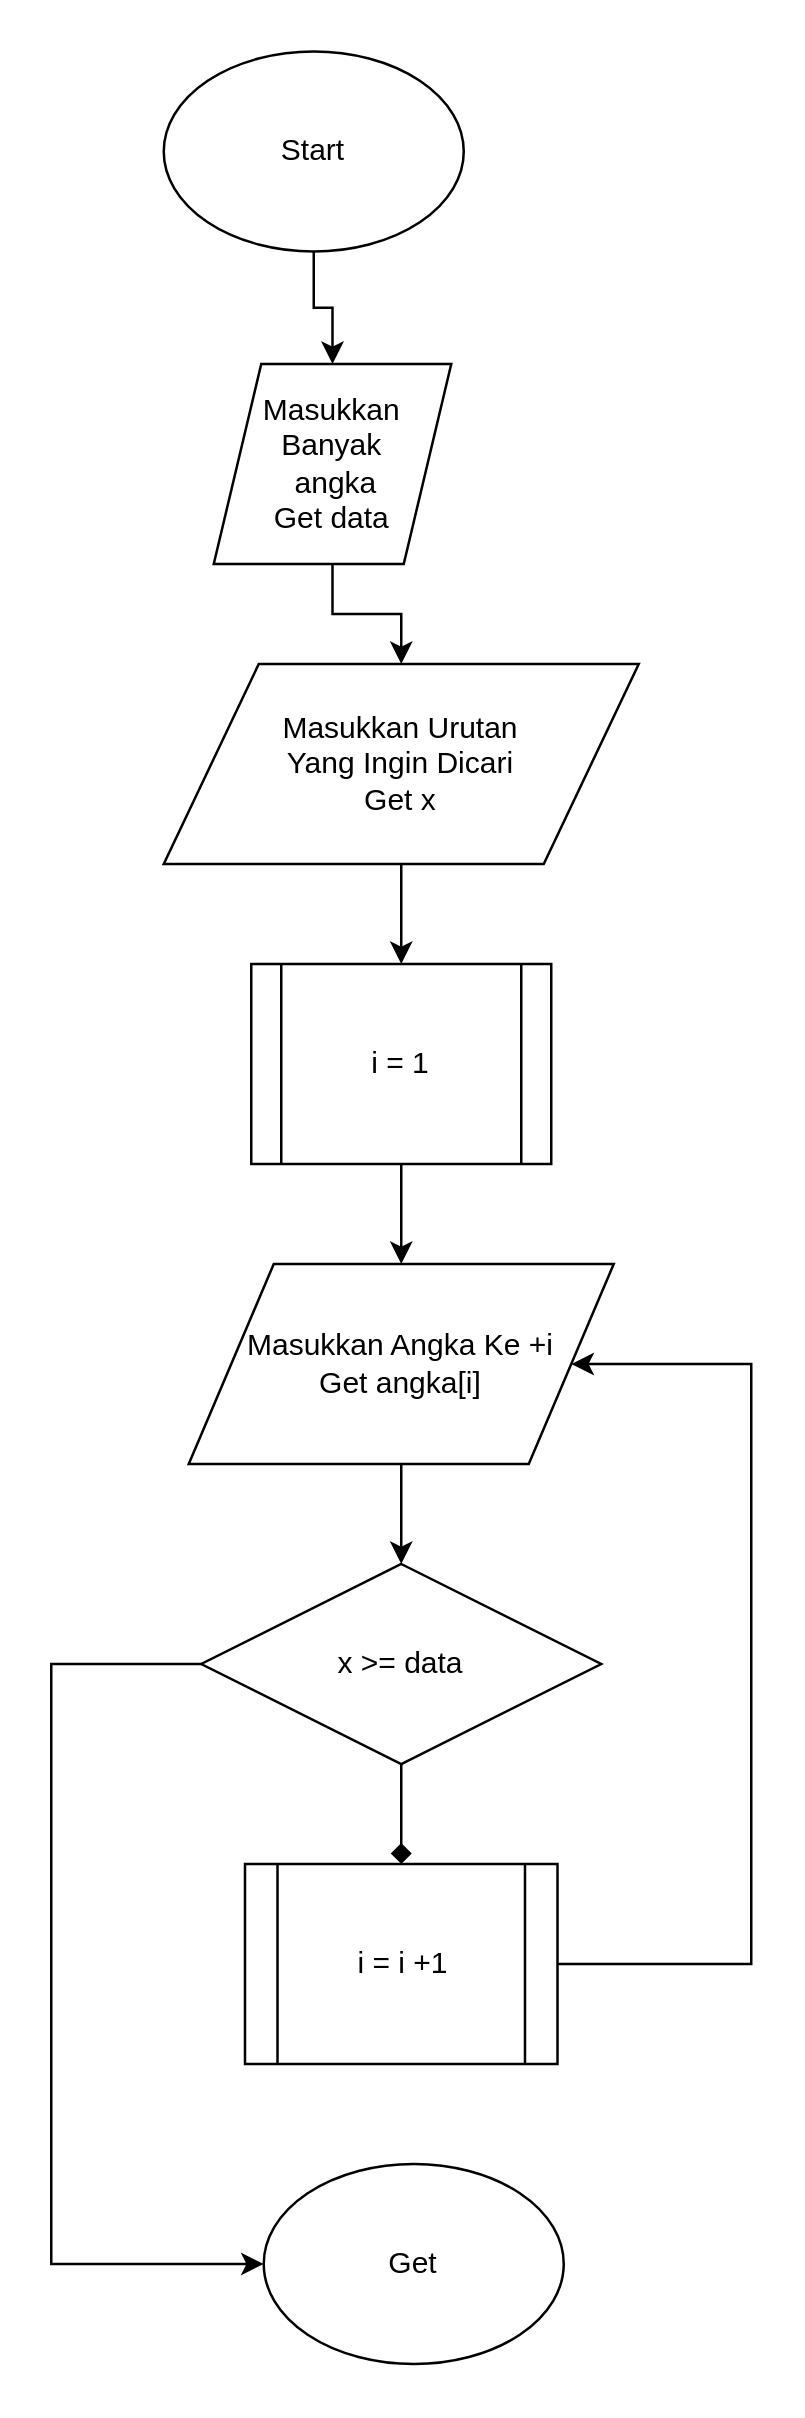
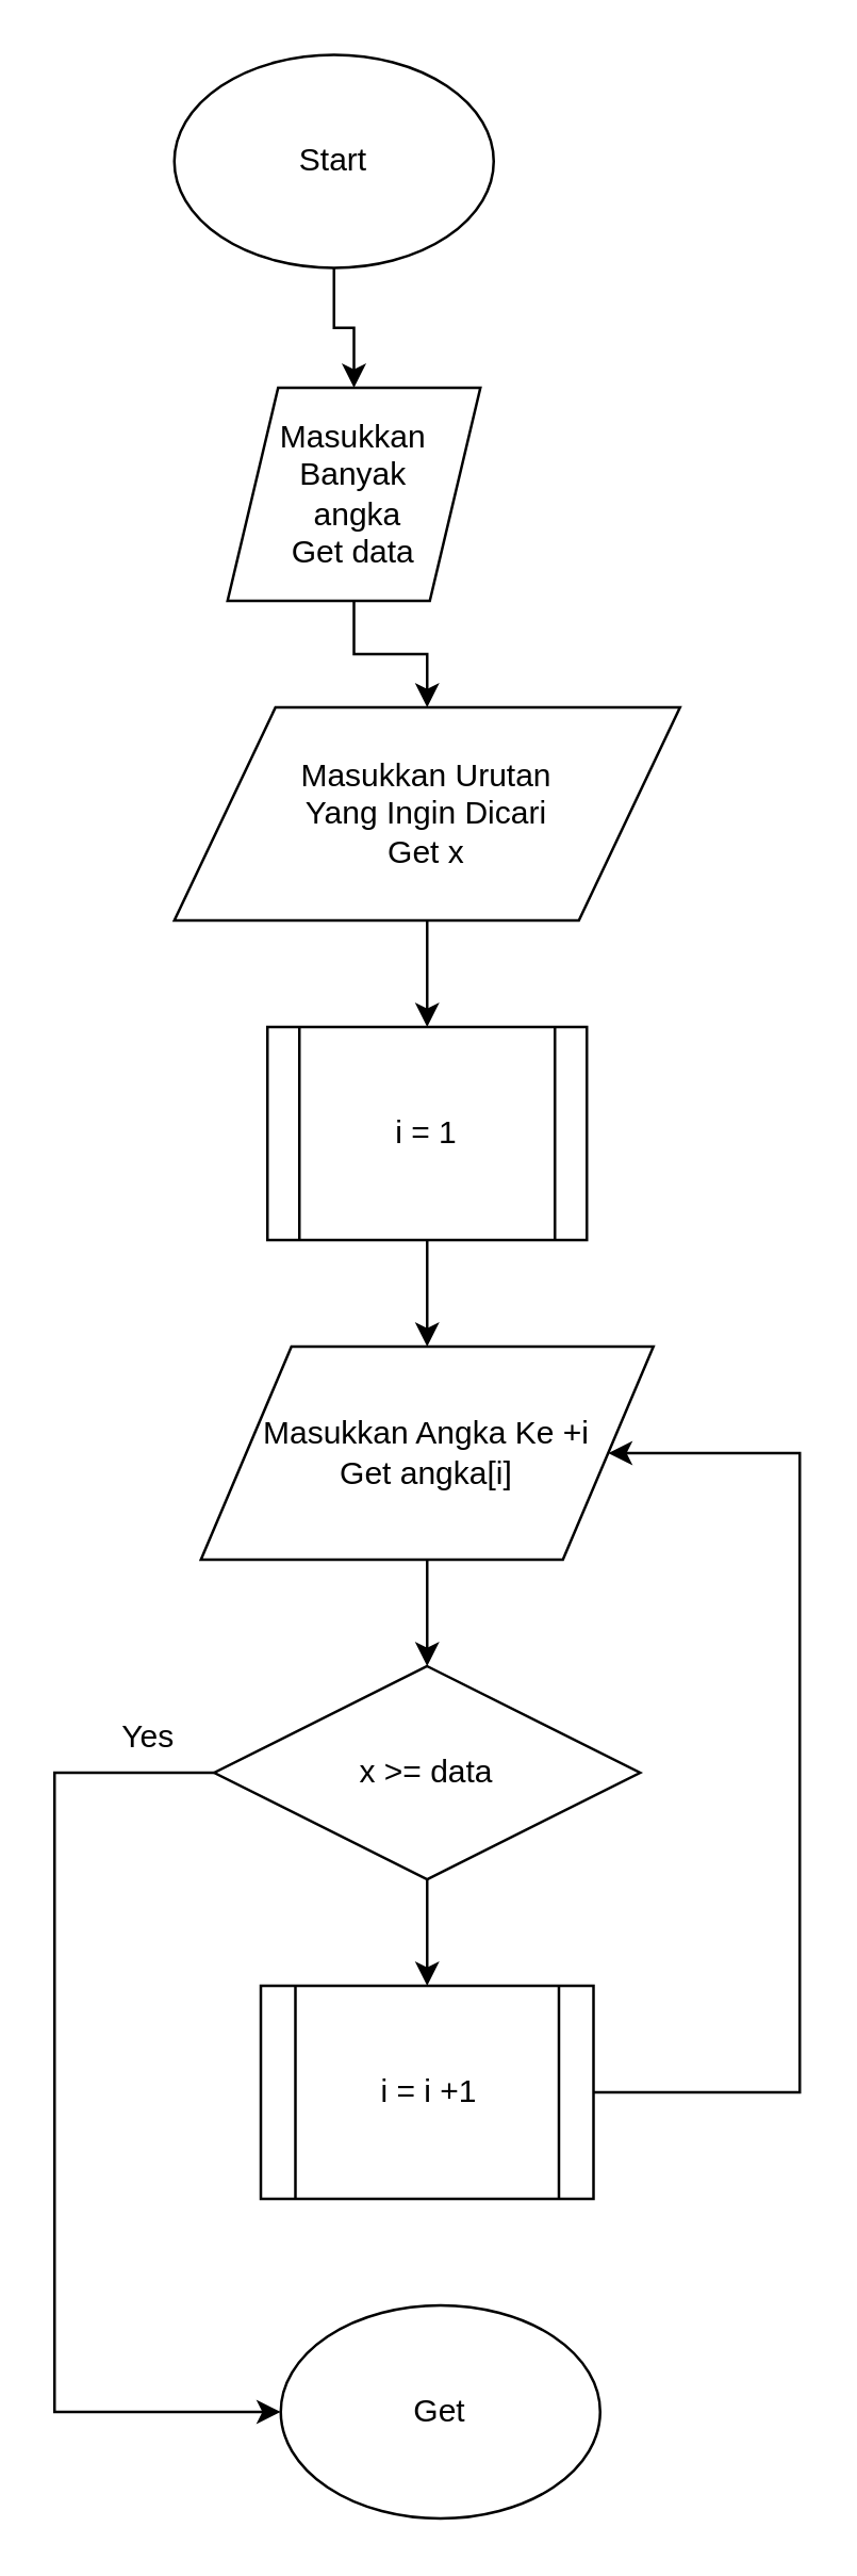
  <mxCell id="0" />
  <mxCell id="1" parent="0" />
  <mxCell id="2" value="" style="edgeStyle=orthogonalEdgeStyle;rounded=0;orthogonalLoop=1;jettySize=auto;html=1;" parent="1" source="3" target="5" edge="1"><mxGeometry relative="1" as="geometry" /></mxCell>
  <mxCell id="3" value="Start" style="ellipse;whiteSpace=wrap;html=1;" parent="1" vertex="1"><mxGeometry x="65" y="20" width="120" height="80" as="geometry" /></mxCell>
  <mxCell id="4" value="" style="edgeStyle=orthogonalEdgeStyle;rounded=0;orthogonalLoop=1;jettySize=auto;html=1;" parent="1" source="5" target="7" edge="1"><mxGeometry relative="1" as="geometry" /></mxCell>
  <mxCell id="5" value="Masukkan Banyak&lt;br&gt;&amp;nbsp;angka&lt;br&gt;Get data" style="shape=parallelogram;perimeter=parallelogramPerimeter;whiteSpace=wrap;html=1;" parent="1" vertex="1"><mxGeometry x="85" y="145" width="95" height="80" as="geometry" /></mxCell>
  <mxCell id="6" value="" style="edgeStyle=orthogonalEdgeStyle;rounded=0;orthogonalLoop=1;jettySize=auto;html=1;" parent="1" source="7" target="9" edge="1"><mxGeometry relative="1" as="geometry" /></mxCell>
  <mxCell id="7" value="Masukkan Urutan &lt;br&gt;Yang Ingin Dicari&lt;br&gt;Get x" style="shape=parallelogram;perimeter=parallelogramPerimeter;whiteSpace=wrap;html=1;" parent="1" vertex="1"><mxGeometry x="65" y="265" width="190" height="80" as="geometry" /></mxCell>
  <mxCell id="8" value="" style="edgeStyle=orthogonalEdgeStyle;rounded=0;orthogonalLoop=1;jettySize=auto;html=1;" parent="1" source="9" target="11" edge="1"><mxGeometry relative="1" as="geometry" /></mxCell>
  <mxCell id="9" value="i = 1" style="shape=process;whiteSpace=wrap;html=1;backgroundOutline=1;" parent="1" vertex="1"><mxGeometry x="100" y="385" width="120" height="80" as="geometry" /></mxCell>
  <mxCell id="10" value="" style="edgeStyle=orthogonalEdgeStyle;rounded=0;orthogonalLoop=1;jettySize=auto;html=1;" parent="1" source="11" target="14" edge="1"><mxGeometry relative="1" as="geometry" /></mxCell>
  <mxCell id="11" value="Masukkan Angka Ke +i&lt;br&gt;Get angka[i]" style="shape=parallelogram;perimeter=parallelogramPerimeter;whiteSpace=wrap;html=1;" parent="1" vertex="1"><mxGeometry x="75" y="505" width="170" height="80" as="geometry" /></mxCell>
- <mxCell id="12" value="" style="edgeStyle=orthogonalEdgeStyle;rounded=0;orthogonalLoop=1;jettySize=auto;html=1;endArrow=diamond;" parent="1" source="14" target="16" edge="1"><mxGeometry relative="1" as="geometry" /></mxCell>
+ <mxCell id="12" value="" style="edgeStyle=orthogonalEdgeStyle;rounded=0;orthogonalLoop=1;jettySize=auto;html=1;" parent="1" source="14" target="16" edge="1"><mxGeometry relative="1" as="geometry" /></mxCell>
  <mxCell id="13" style="edgeStyle=orthogonalEdgeStyle;rounded=0;orthogonalLoop=1;jettySize=auto;html=1;entryX=0;entryY=0.5;entryDx=0;entryDy=0;" parent="1" source="14" target="17" edge="1"><mxGeometry relative="1" as="geometry"><Array as="points"><mxPoint x="20" y="665" /><mxPoint x="20" y="905" /></Array></mxGeometry></mxCell>
  <mxCell id="14" value="x &amp;gt;= data" style="rhombus;whiteSpace=wrap;html=1;" parent="1" vertex="1"><mxGeometry x="80" y="625" width="160" height="80" as="geometry" /></mxCell>
  <mxCell id="15" style="edgeStyle=orthogonalEdgeStyle;rounded=0;orthogonalLoop=1;jettySize=auto;html=1;entryX=1;entryY=0.5;entryDx=0;entryDy=0;" parent="1" source="16" target="11" edge="1"><mxGeometry relative="1" as="geometry"><Array as="points"><mxPoint x="300" y="785" /><mxPoint x="300" y="545" /></Array></mxGeometry></mxCell>
  <mxCell id="16" value="i = i +1" style="shape=process;whiteSpace=wrap;html=1;backgroundOutline=1;" parent="1" vertex="1"><mxGeometry x="97.5" y="745" width="125" height="80" as="geometry" /></mxCell>
  <mxCell id="17" value="Get" style="ellipse;whiteSpace=wrap;html=1;" parent="1" vertex="1"><mxGeometry x="105" y="865" width="120" height="80" as="geometry" /></mxCell>
+ <mxCell id="18" value="Yes" style="text;html=1;align=center;verticalAlign=middle;resizable=0;points=[];autosize=1;" vertex="1" parent="1"><mxGeometry x="35" y="642" width="40" height="20" as="geometry" /></mxCell>
